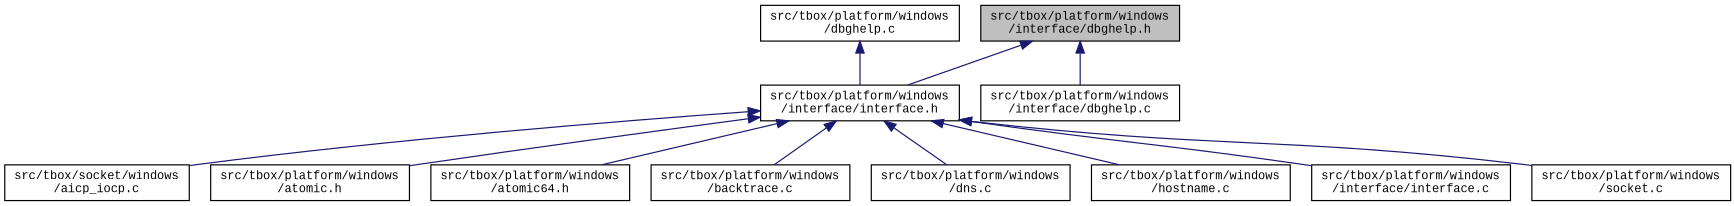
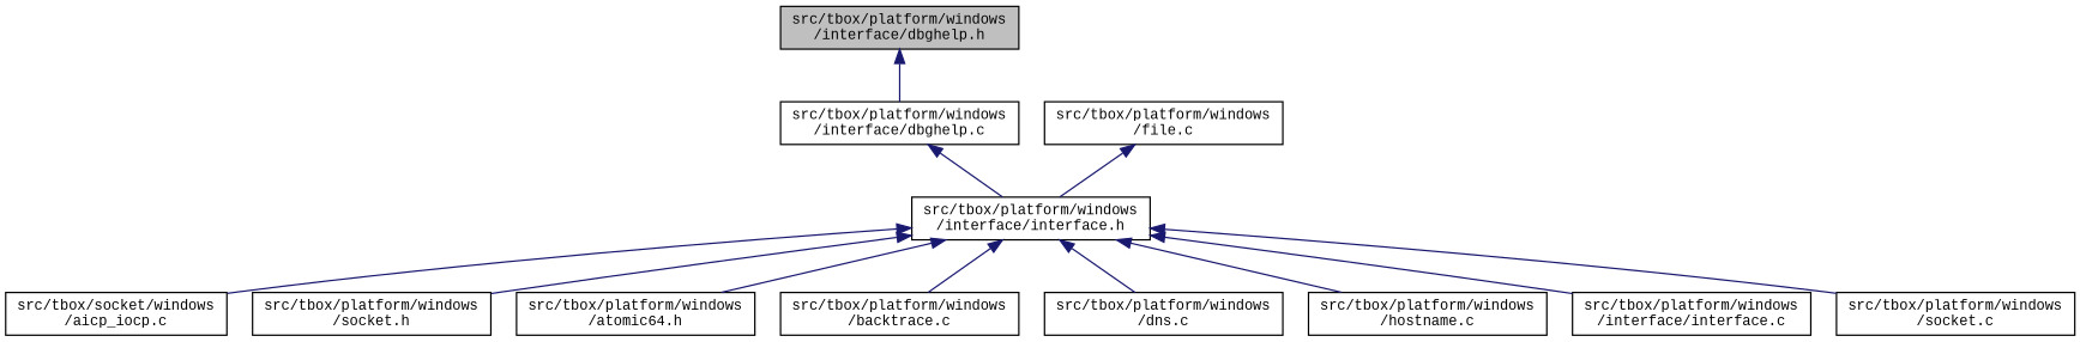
  digraph {
    node [color=black fillcolor=white fontname=CourierNew fontsize=10 shape=record style=filled]
    edge [color=midnightblue dir=back fontname=CourierNew fontsize=10 labelfontname=CourierNew labelfontsize=10 style=solid]
    n1 [fillcolor=grey75 fontcolor=black height=0.2 label="src/tbox/platform/windows\l/interface/dbghelp.h" width=0.4]
    n2 [height=0.2 label="src/tbox/platform/windows\l/interface/interface.h" width=0.4]
    n3 [height=0.2 label="src/tbox/platform/windows\l/interface/dbghelp.c" width=0.4]
    n4 [height=0.2 label="src/tbox/socket/windows\l/aicp_iocp.c" width=0.4]
-   n5 [height=0.2 label="src/tbox/platform/windows\l/atomic.h" width=0.4]
+   n5 [height=0.2 label="src/tbox/platform/windows\l/socket.h" width=0.4]
    n6 [height=0.2 label="src/tbox/platform/windows\l/atomic64.h" width=0.4]
    n7 [height=0.2 label="src/tbox/platform/windows\l/backtrace.c" width=0.4]
    n8 [height=0.2 label="src/tbox/platform/windows\l/dns.c" width=0.4]
    n9 [height=0.2 label="src/tbox/platform/windows\l/hostname.c" width=0.4]
    n10 [height=0.2 label="src/tbox/platform/windows\l/interface/interface.c" width=0.4]
    n11 [height=0.2 label="src/tbox/platform/windows\l/socket.c" width=0.4]
-   n12 [height=0.2 label="src/tbox/platform/windows\l/dbghelp.c" width=0.4]
-   n1 -> n2
+   n12 [height=0.2 label="src/tbox/platform/windows\l/file.c" width=0.4]
+   n3 -> n2
    n1 -> n3
    n2 -> n4
    n2 -> n5
    n2 -> n6
    n2 -> n7
    n2 -> n8
    n2 -> n9
    n2 -> n10
    n2 -> n11
    n12 -> n2
  }
